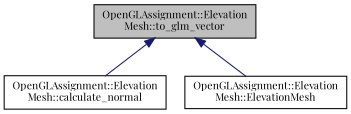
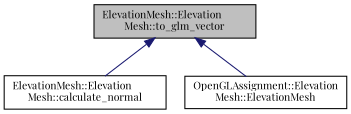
  digraph {
    fontname="Playfair Display"
    rankdir=TB
    node [color=black fillcolor=white fontname="Playfair Display" fontsize=10 shape=record style=filled]
    edge [color=midnightblue dir=back fontname="Playfair Display" fontsize=10 labelfontname=Helvetica labelfontsize=10 style=solid]
-   n1 [fillcolor=grey75 fontcolor=black height=0.2 label="OpenGLAssignment::Elevation\lMesh::to_glm_vector" width=0.4]
-   n2 [height=0.2 label="OpenGLAssignment::Elevation\lMesh::calculate_normal" width=0.4]
+   n1 [fillcolor=grey75 fontcolor=black height=0.2 label="ElevationMesh::Elevation\lMesh::to_glm_vector" width=0.4]
+   n2 [height=0.2 label="ElevationMesh::Elevation\lMesh::calculate_normal" width=0.4]
    n3 [height=0.2 label="OpenGLAssignment::Elevation\lMesh::ElevationMesh" width=0.4]
    n1 -> n2
    n1 -> n3
  }
